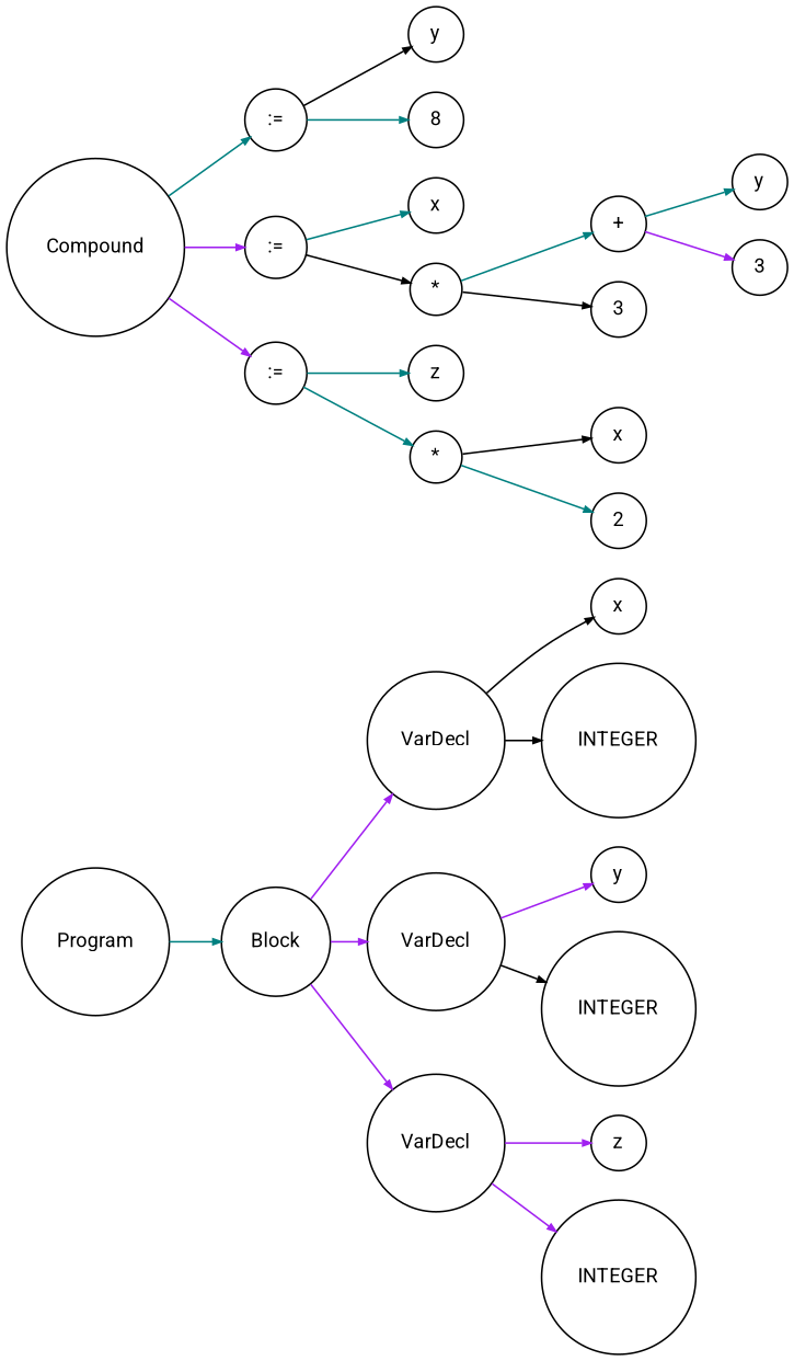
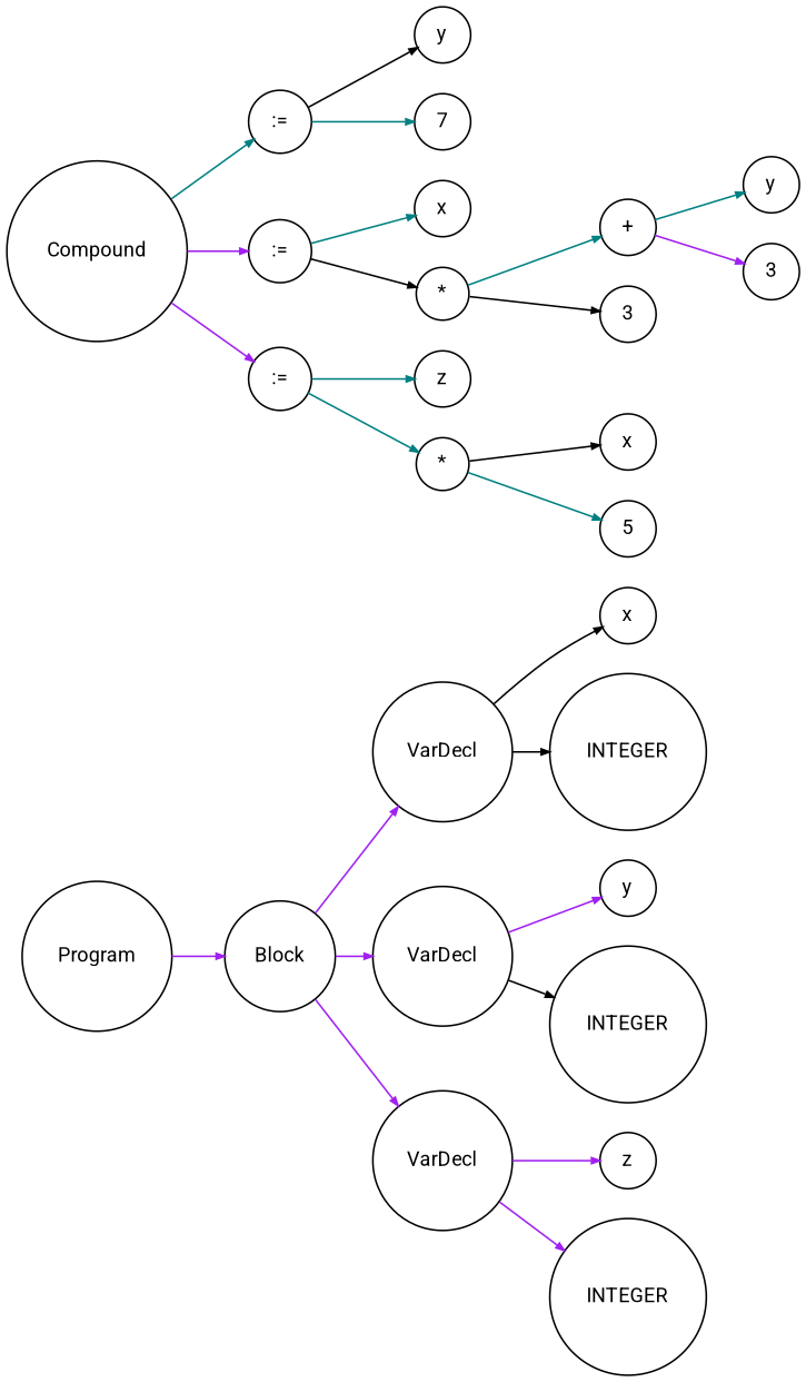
  digraph {
    fontname=Roboto
    rankdir=LR
    ranksep=.3
    node [fontname=Roboto fontsize=12 shape=circle]
    edge [arrowsize=.5 color=teal fontname=Roboto]
    n1 [height=.1 label=Program]
    n2 [height=.1 label=Block]
    n3 [height=.1 label=VarDecl]
    n4 [height=.1 label=VarDecl]
    n5 [height=.1 label=VarDecl]
    n6 [height=.1 label=x]
    n7 [height=.1 label=INTEGER]
    n8 [height=.1 label=y]
    n9 [height=.1 label=INTEGER]
    n10 [height=.1 label=z]
    n11 [height=.1 label=INTEGER]
    n12 [height=.1 label=Compound]
    n13 [height=.1 label=":="]
    n14 [height=.1 label=":="]
    n15 [height=.1 label=":="]
    n16 [height=.1 label=y]
-   n17 [height=.1 label=8]
+   n17 [height=.1 label=7]
    n18 [height=.1 label=x]
    n19 [height=.1 label="*"]
    n20 [height=.1 label=z]
    n21 [height=.1 label="*"]
    n22 [height=.1 label="+"]
    n23 [height=.1 label=3]
    n24 [height=.1 label=y]
    n25 [height=.1 label=3]
    n26 [height=.1 label=x]
-   n27 [height=.1 label=2]
-   n1 -> n2
+   n27 [height=.1 label=5]
+   n1 -> n2 [color=purple]
    n2 -> n3 [color=purple]
    n2 -> n4 [color=purple]
    n2 -> n5 [color=purple]
    n3 -> n6 [color=black]
    n3 -> n7 [color=black]
    n4 -> n8 [color=purple]
    n4 -> n9 [color=black]
    n5 -> n10 [color=purple]
    n5 -> n11 [color=purple]
    n12 -> n13
    n12 -> n14 [color=purple]
    n12 -> n15 [color=purple]
    n13 -> n16 [color=black]
    n13 -> n17
    n14 -> n18
    n14 -> n19 [color=black]
    n15 -> n20
    n15 -> n21
    n19 -> n22
    n19 -> n23 [color=black]
    n21 -> n26 [color=black]
    n21 -> n27
    n22 -> n24
    n22 -> n25 [color=purple]
  }
